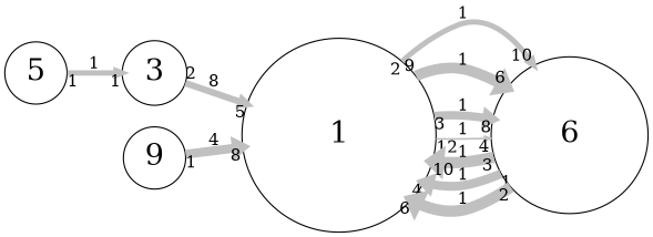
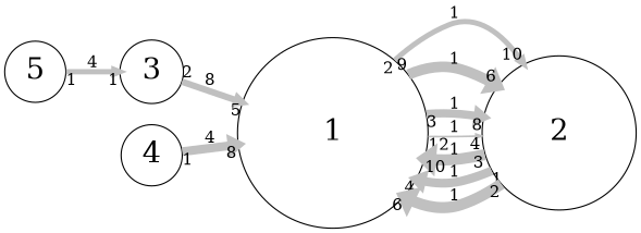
  digraph {
    rankdir=LR
    scale=1
    splines=spline
    node [fontsize=25 shape=circle]
    edge [arrowsize=0.5 capacity=1 color=grey from_pd=1 headlabel=10 penwidth=4.5 pt=12 splines=true taillabel=2 to_pd=9]
    n1 [height=2.25 label=1 width=2.25]
-   n2 [height=1.8214 label=6 width=1.8214]
+   n2 [height=1.8214 label=2 width=1.8214]
    n3 [height=0.75 label=3 width=0.75]
-   n4 [height=0.71693 label=9 width=0.71693]
+   n4 [height=0.71693 label=4 width=0.71693]
    n5 [height=0.71693 label=5 width=0.71693]
    n1 -> n2 [label=1]
    n1 -> n2 [from_pd=8 headlabel=6 label=1 penwidth=9.0 pt=3 taillabel=9 to_pd=5]
    n1 -> n2 [from_pd=2 headlabel=8 label=1 penwidth=7.0 pt=7 taillabel=3 to_pd=7]
    n1 -> n2 [from_pd=11 headlabel=4 label=1 penwidth=1.5 pt=18 taillabel=12 to_pd=3]
    n2 -> n1 [from_pd=2 label=1 penwidth=9.5 pt=2 taillabel=3]
    n2 -> n1 [from_pd=0 headlabel=4 label=1 penwidth=7.5 pt=6 taillabel=1 to_pd=3]
    n2 -> n1 [headlabel=6 label=1 penwidth=9.5 pt=2 to_pd=5]
    n3 -> n1 [headlabel=5 label=8 penwidth=5.5 pt=10 to_pd=4]
    n4 -> n1 [from_pd=0 headlabel=8 label=4 penwidth=7.5 pt=6 taillabel=1 to_pd=7]
-   n5 -> n3 [from_pd=0 headlabel=1 label=1 taillabel=1 to_pd=0]
+   n5 -> n3 [from_pd=0 headlabel=1 label=4 taillabel=1 to_pd=0]
  }
